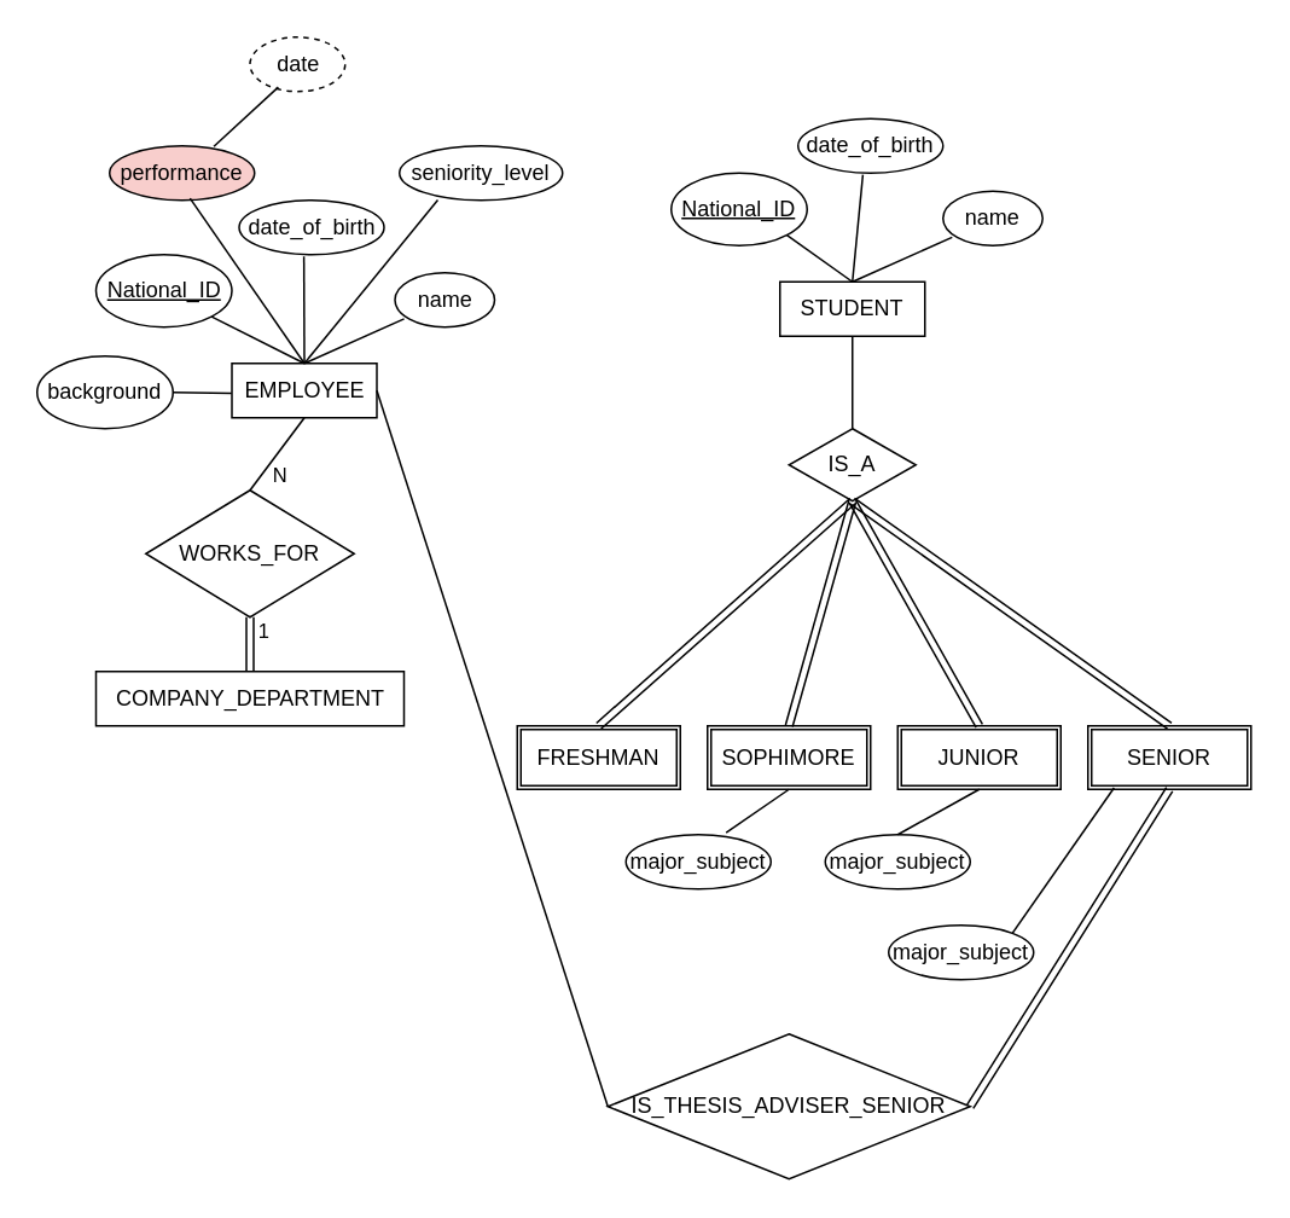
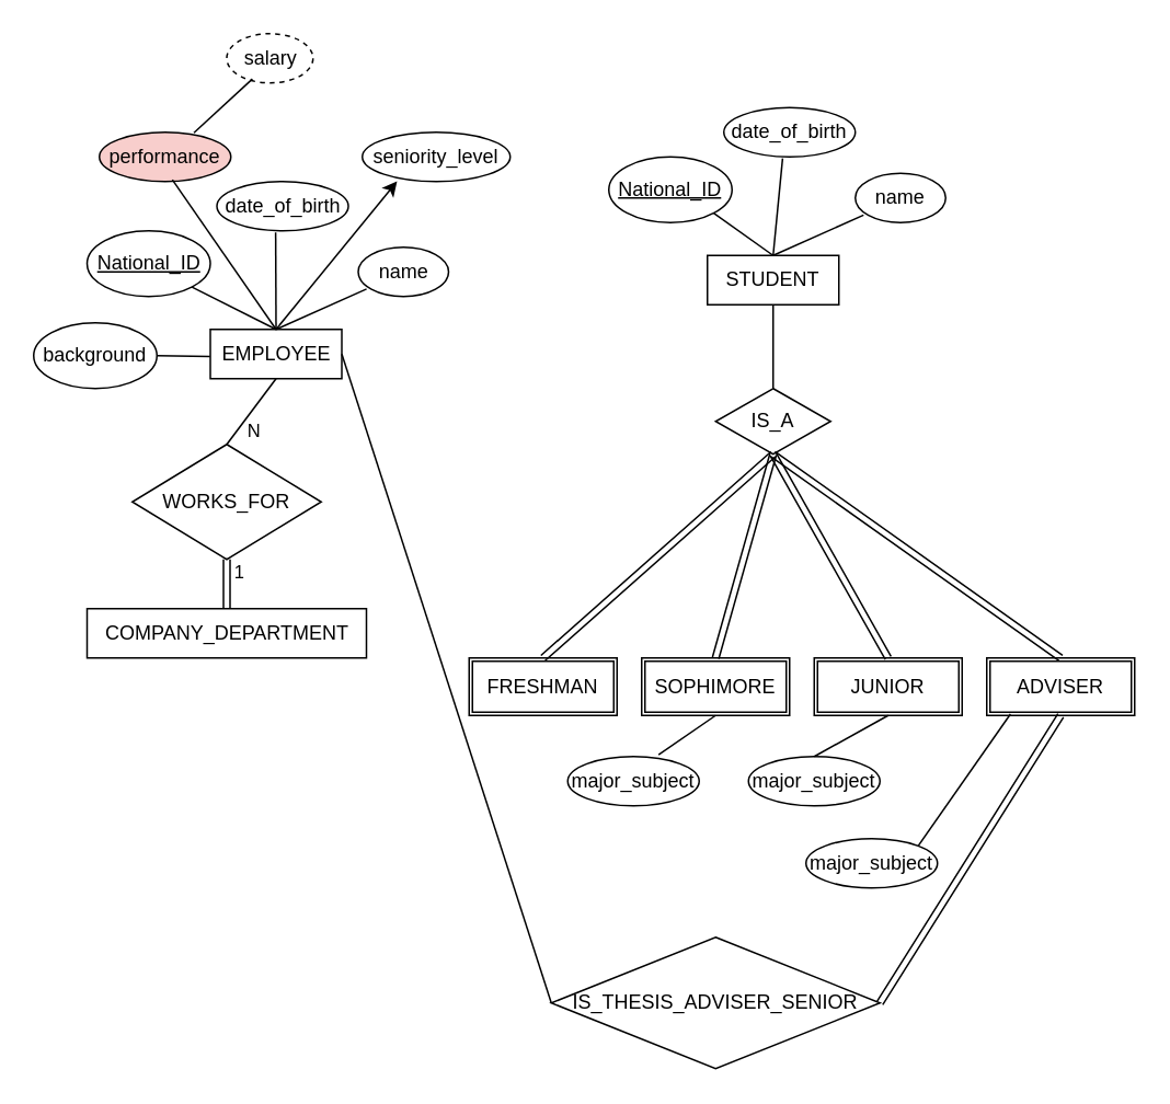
  <mxCell id="0" />
  <mxCell id="1" parent="0" />
  <mxCell id="2" value="STUDENT" style="rounded=0;whiteSpace=wrap;html=1;" vertex="1" parent="1"><mxGeometry x="430" y="155" width="80" height="30" as="geometry" /></mxCell>
  <mxCell id="3" value="&lt;u&gt;National_ID&lt;/u&gt;" style="ellipse;whiteSpace=wrap;html=1;" vertex="1" parent="1"><mxGeometry x="370" y="95" width="75" height="40" as="geometry" /></mxCell>
  <mxCell id="4" value="&lt;div&gt;name&lt;/div&gt;" style="ellipse;whiteSpace=wrap;html=1;" vertex="1" parent="1"><mxGeometry x="520" y="105" width="55" height="30" as="geometry" /></mxCell>
  <mxCell id="5" value="date_of_birth" style="ellipse;whiteSpace=wrap;html=1;" vertex="1" parent="1"><mxGeometry x="440" y="65" width="80" height="30" as="geometry" /></mxCell>
  <mxCell id="6" value="" style="endArrow=none;html=1;rounded=0;entryX=1;entryY=1;entryDx=0;entryDy=0;" edge="1" parent="1" target="3"><mxGeometry width="50" height="50" relative="1" as="geometry"><mxPoint x="470" y="155" as="sourcePoint" /><mxPoint x="510" y="105" as="targetPoint" /></mxGeometry></mxCell>
  <mxCell id="7" value="" style="endArrow=none;html=1;rounded=0;entryX=0.447;entryY=1.032;entryDx=0;entryDy=0;entryPerimeter=0;exitX=0.5;exitY=0;exitDx=0;exitDy=0;" edge="1" parent="1" source="2" target="5"><mxGeometry width="50" height="50" relative="1" as="geometry"><mxPoint x="470" y="165" as="sourcePoint" /><mxPoint x="444" y="139" as="targetPoint" /></mxGeometry></mxCell>
  <mxCell id="8" value="" style="endArrow=none;html=1;rounded=0;entryX=0.092;entryY=0.847;entryDx=0;entryDy=0;entryPerimeter=0;" edge="1" parent="1" target="4"><mxGeometry width="50" height="50" relative="1" as="geometry"><mxPoint x="470" y="155" as="sourcePoint" /><mxPoint x="486" y="106" as="targetPoint" /></mxGeometry></mxCell>
  <mxCell id="9" value="EMPLOYEE" style="rounded=0;whiteSpace=wrap;html=1;" vertex="1" parent="1"><mxGeometry x="127.5" y="200" width="80" height="30" as="geometry" /></mxCell>
  <mxCell id="10" value="&lt;u&gt;National_ID&lt;/u&gt;" style="ellipse;whiteSpace=wrap;html=1;" vertex="1" parent="1"><mxGeometry x="52.5" y="140" width="75" height="40" as="geometry" /></mxCell>
  <mxCell id="11" value="&lt;div&gt;name&lt;/div&gt;" style="ellipse;whiteSpace=wrap;html=1;" vertex="1" parent="1"><mxGeometry x="217.5" y="150" width="55" height="30" as="geometry" /></mxCell>
  <mxCell id="12" value="date_of_birth" style="ellipse;whiteSpace=wrap;html=1;" vertex="1" parent="1"><mxGeometry x="131.5" y="110" width="80" height="30" as="geometry" /></mxCell>
  <mxCell id="13" value="" style="endArrow=none;html=1;rounded=0;entryX=1;entryY=1;entryDx=0;entryDy=0;" edge="1" parent="1" target="10"><mxGeometry width="50" height="50" relative="1" as="geometry"><mxPoint x="167.5" y="200" as="sourcePoint" /><mxPoint x="207.5" y="150" as="targetPoint" /></mxGeometry></mxCell>
  <mxCell id="14" value="" style="endArrow=none;html=1;rounded=0;entryX=0.447;entryY=1.032;entryDx=0;entryDy=0;entryPerimeter=0;exitX=0.5;exitY=0;exitDx=0;exitDy=0;" edge="1" parent="1" source="9" target="12"><mxGeometry width="50" height="50" relative="1" as="geometry"><mxPoint x="167.5" y="210" as="sourcePoint" /><mxPoint x="141.5" y="184" as="targetPoint" /></mxGeometry></mxCell>
  <mxCell id="15" value="" style="endArrow=none;html=1;rounded=0;entryX=0.092;entryY=0.847;entryDx=0;entryDy=0;entryPerimeter=0;" edge="1" parent="1" target="11"><mxGeometry width="50" height="50" relative="1" as="geometry"><mxPoint x="167.5" y="200" as="sourcePoint" /><mxPoint x="183.5" y="151" as="targetPoint" /></mxGeometry></mxCell>
  <mxCell id="16" value="background" style="ellipse;whiteSpace=wrap;html=1;" vertex="1" parent="1"><mxGeometry x="20" y="196" width="75" height="40" as="geometry" /></mxCell>
  <mxCell id="17" value="" style="endArrow=none;html=1;rounded=0;entryX=-0.002;entryY=0.549;entryDx=0;entryDy=0;entryPerimeter=0;exitX=1;exitY=0.5;exitDx=0;exitDy=0;" edge="1" parent="1" source="16" target="9"><mxGeometry width="50" height="50" relative="1" as="geometry"><mxPoint x="100" y="290" as="sourcePoint" /><mxPoint x="150" y="240" as="targetPoint" /></mxGeometry></mxCell>
  <mxCell id="18" value="COMPANY_DEPARTMENT" style="rounded=0;whiteSpace=wrap;html=1;" vertex="1" parent="1"><mxGeometry x="52.5" y="370" width="170" height="30" as="geometry" /></mxCell>
  <mxCell id="19" value="WORKS_FOR" style="rhombus;whiteSpace=wrap;html=1;" vertex="1" parent="1"><mxGeometry x="80" y="270" width="115" height="70" as="geometry" /></mxCell>
  <mxCell id="20" value="" style="endArrow=none;html=1;rounded=0;exitX=0.5;exitY=0;exitDx=0;exitDy=0;entryX=0.5;entryY=1;entryDx=0;entryDy=0;" edge="1" parent="1" source="19" target="9"><mxGeometry width="50" height="50" relative="1" as="geometry"><mxPoint x="300" y="210" as="sourcePoint" /><mxPoint x="350" y="160" as="targetPoint" /></mxGeometry></mxCell>
  <mxCell id="21" value="N" style="edgeLabel;html=1;align=center;verticalAlign=middle;resizable=0;points=[];" vertex="1" connectable="0" parent="20"><mxGeometry x="0.293" y="-1" relative="1" as="geometry"><mxPoint x="-4" y="16" as="offset" /></mxGeometry></mxCell>
  <mxCell id="22" value="" style="shape=link;html=1;rounded=0;entryX=0.5;entryY=0;entryDx=0;entryDy=0;exitX=0.5;exitY=1;exitDx=0;exitDy=0;" edge="1" parent="1" source="19" target="18"><mxGeometry width="100" relative="1" as="geometry"><mxPoint x="112.5" y="340" as="sourcePoint" /><mxPoint x="110" y="380" as="targetPoint" /></mxGeometry></mxCell>
  <mxCell id="23" value="1" style="edgeLabel;html=1;align=center;verticalAlign=middle;resizable=0;points=[];" vertex="1" connectable="0" parent="22"><mxGeometry x="-0.46" relative="1" as="geometry"><mxPoint x="7" y="-1" as="offset" /></mxGeometry></mxCell>
  <mxCell id="24" value="performance" style="ellipse;whiteSpace=wrap;html=1;fillColor=#f8cecc;" vertex="1" parent="1"><mxGeometry x="60" y="80" width="80" height="30" as="geometry" /></mxCell>
  <mxCell id="25" value="seniority_level" style="ellipse;whiteSpace=wrap;html=1;" vertex="1" parent="1"><mxGeometry x="220" y="80" width="90" height="30" as="geometry" /></mxCell>
  <mxCell id="26" value="" style="endArrow=none;html=1;rounded=0;exitX=0.5;exitY=0;exitDx=0;exitDy=0;entryX=0.555;entryY=0.963;entryDx=0;entryDy=0;entryPerimeter=0;" edge="1" parent="1" source="9" target="24"><mxGeometry width="50" height="50" relative="1" as="geometry"><mxPoint x="220" y="260" as="sourcePoint" /><mxPoint x="270" y="210" as="targetPoint" /></mxGeometry></mxCell>
- <mxCell id="27" value="" style="endArrow=none;html=1;rounded=0;exitX=0.5;exitY=0;exitDx=0;exitDy=0;entryX=0.235;entryY=0.995;entryDx=0;entryDy=0;entryPerimeter=0;" edge="1" parent="1" source="9" target="25"><mxGeometry width="50" height="50" relative="1" as="geometry"><mxPoint x="218" y="225" as="sourcePoint" /><mxPoint x="270" y="225" as="targetPoint" /></mxGeometry></mxCell>
- <mxCell id="28" value="date" style="ellipse;whiteSpace=wrap;html=1;dashed=1;" vertex="1" parent="1"><mxGeometry x="137.5" y="20" width="52.5" height="30" as="geometry" /></mxCell>
+ <mxCell id="27" value="" style="endArrow=classic;html=1;rounded=0;exitX=0.5;exitY=0;exitDx=0;exitDy=0;entryX=0.235;entryY=0.995;entryDx=0;entryDy=0;entryPerimeter=0;" edge="1" parent="1" source="9" target="25"><mxGeometry width="50" height="50" relative="1" as="geometry"><mxPoint x="218" y="225" as="sourcePoint" /><mxPoint x="270" y="225" as="targetPoint" /></mxGeometry></mxCell>
+ <mxCell id="28" value="salary" style="ellipse;whiteSpace=wrap;html=1;dashed=1;" vertex="1" parent="1"><mxGeometry x="137.5" y="20" width="52.5" height="30" as="geometry" /></mxCell>
  <mxCell id="29" value="" style="endArrow=none;html=1;rounded=0;exitX=0.719;exitY=0.011;exitDx=0;exitDy=0;exitPerimeter=0;entryX=0.297;entryY=0.919;entryDx=0;entryDy=0;entryPerimeter=0;" edge="1" parent="1" source="24" target="28"><mxGeometry width="50" height="50" relative="1" as="geometry"><mxPoint x="70" y="60" as="sourcePoint" /><mxPoint x="120" y="10" as="targetPoint" /></mxGeometry></mxCell>
  <mxCell id="30" value="IS_THESIS_ADVISER_SENIOR" style="rhombus;whiteSpace=wrap;html=1;" vertex="1" parent="1"><mxGeometry x="335" y="570" width="200" height="80" as="geometry" /></mxCell>
  <mxCell id="31" value="" style="endArrow=none;html=1;rounded=0;entryX=1;entryY=0.5;entryDx=0;entryDy=0;exitX=0;exitY=0.5;exitDx=0;exitDy=0;" edge="1" parent="1" source="30" target="9"><mxGeometry width="50" height="50" relative="1" as="geometry"><mxPoint x="270" y="480" as="sourcePoint" /><mxPoint x="340" y="330" as="targetPoint" /></mxGeometry></mxCell>
  <mxCell id="32" value="IS_A" style="rhombus;whiteSpace=wrap;html=1;" vertex="1" parent="1"><mxGeometry x="435" y="236" width="70" height="40" as="geometry" /></mxCell>
  <mxCell id="33" value="" style="endArrow=none;html=1;rounded=0;exitX=0.5;exitY=1;exitDx=0;exitDy=0;entryX=0.5;entryY=0;entryDx=0;entryDy=0;" edge="1" parent="1" source="2" target="32"><mxGeometry width="50" height="50" relative="1" as="geometry"><mxPoint x="530" y="230" as="sourcePoint" /><mxPoint x="580" y="180" as="targetPoint" /></mxGeometry></mxCell>
  <mxCell id="34" value="FRESHMAN" style="shape=ext;double=1;rounded=0;whiteSpace=wrap;html=1;" vertex="1" parent="1"><mxGeometry x="285" y="400" width="90" height="35" as="geometry" /></mxCell>
  <mxCell id="35" value="SOPHIMORE" style="shape=ext;double=1;rounded=0;whiteSpace=wrap;html=1;" vertex="1" parent="1"><mxGeometry x="390" y="400" width="90" height="35" as="geometry" /></mxCell>
  <mxCell id="36" value="JUNIOR" style="shape=ext;double=1;rounded=0;whiteSpace=wrap;html=1;" vertex="1" parent="1"><mxGeometry x="495" y="400" width="90" height="35" as="geometry" /></mxCell>
- <mxCell id="37" value="SENIOR" style="shape=ext;double=1;rounded=0;whiteSpace=wrap;html=1;" vertex="1" parent="1"><mxGeometry x="600" y="400" width="90" height="35" as="geometry" /></mxCell>
+ <mxCell id="37" value="ADVISER" style="shape=ext;double=1;rounded=0;whiteSpace=wrap;html=1;" vertex="1" parent="1"><mxGeometry x="600" y="400" width="90" height="35" as="geometry" /></mxCell>
  <mxCell id="38" value="" style="shape=link;html=1;rounded=0;exitX=0.5;exitY=0;exitDx=0;exitDy=0;entryX=0.5;entryY=1;entryDx=0;entryDy=0;" edge="1" parent="1" source="34" target="32"><mxGeometry width="100" relative="1" as="geometry"><mxPoint x="410" y="330" as="sourcePoint" /><mxPoint x="510" y="330" as="targetPoint" /></mxGeometry></mxCell>
  <mxCell id="39" value="" style="shape=link;html=1;rounded=0;exitX=0.5;exitY=0;exitDx=0;exitDy=0;entryX=0.5;entryY=1;entryDx=0;entryDy=0;" edge="1" parent="1" source="35" target="32"><mxGeometry width="100" relative="1" as="geometry"><mxPoint x="395" y="410" as="sourcePoint" /><mxPoint x="560" y="280" as="targetPoint" /></mxGeometry></mxCell>
  <mxCell id="40" value="" style="shape=link;html=1;rounded=0;exitX=0.5;exitY=0;exitDx=0;exitDy=0;entryX=0.5;entryY=1;entryDx=0;entryDy=0;" edge="1" parent="1" source="36" target="32"><mxGeometry width="100" relative="1" as="geometry"><mxPoint x="500" y="410" as="sourcePoint" /><mxPoint x="570" y="280" as="targetPoint" /></mxGeometry></mxCell>
  <mxCell id="41" value="" style="shape=link;html=1;rounded=0;exitX=0.5;exitY=0;exitDx=0;exitDy=0;entryX=0.5;entryY=1;entryDx=0;entryDy=0;" edge="1" parent="1" source="37" target="32"><mxGeometry width="100" relative="1" as="geometry"><mxPoint x="605" y="410" as="sourcePoint" /><mxPoint x="575" y="286" as="targetPoint" /></mxGeometry></mxCell>
  <mxCell id="42" value="" style="shape=link;html=1;rounded=0;exitX=1;exitY=0.5;exitDx=0;exitDy=0;entryX=0.5;entryY=1;entryDx=0;entryDy=0;" edge="1" parent="1" source="30" target="37"><mxGeometry width="100" relative="1" as="geometry"><mxPoint x="710" y="450" as="sourcePoint" /><mxPoint x="810" y="450" as="targetPoint" /></mxGeometry></mxCell>
  <mxCell id="43" value="&lt;div&gt;major_subject&lt;/div&gt;" style="ellipse;whiteSpace=wrap;html=1;" vertex="1" parent="1"><mxGeometry x="345" y="460" width="80" height="30" as="geometry" /></mxCell>
  <mxCell id="44" value="&lt;div&gt;major_subject&lt;/div&gt;" style="ellipse;whiteSpace=wrap;html=1;" vertex="1" parent="1"><mxGeometry x="455" y="460" width="80" height="30" as="geometry" /></mxCell>
  <mxCell id="45" value="&lt;div&gt;major_subject&lt;/div&gt;" style="ellipse;whiteSpace=wrap;html=1;" vertex="1" parent="1"><mxGeometry x="490" y="510" width="80" height="30" as="geometry" /></mxCell>
  <mxCell id="46" value="" style="endArrow=none;html=1;rounded=0;exitX=0.691;exitY=-0.037;exitDx=0;exitDy=0;exitPerimeter=0;entryX=0.5;entryY=1;entryDx=0;entryDy=0;" edge="1" parent="1" source="43" target="35"><mxGeometry width="50" height="50" relative="1" as="geometry"><mxPoint x="400" y="480" as="sourcePoint" /><mxPoint x="450" y="430" as="targetPoint" /></mxGeometry></mxCell>
  <mxCell id="47" value="" style="endArrow=none;html=1;rounded=0;exitX=0.5;exitY=0;exitDx=0;exitDy=0;entryX=0.5;entryY=1;entryDx=0;entryDy=0;" edge="1" parent="1" source="44" target="36"><mxGeometry width="50" height="50" relative="1" as="geometry"><mxPoint x="410" y="469" as="sourcePoint" /><mxPoint x="445" y="445" as="targetPoint" /></mxGeometry></mxCell>
  <mxCell id="48" value="" style="endArrow=none;html=1;rounded=0;exitX=1;exitY=0;exitDx=0;exitDy=0;entryX=0.16;entryY=0.976;entryDx=0;entryDy=0;entryPerimeter=0;" edge="1" parent="1" source="45" target="37"><mxGeometry width="50" height="50" relative="1" as="geometry"><mxPoint x="420" y="479" as="sourcePoint" /><mxPoint x="455" y="455" as="targetPoint" /></mxGeometry></mxCell>
